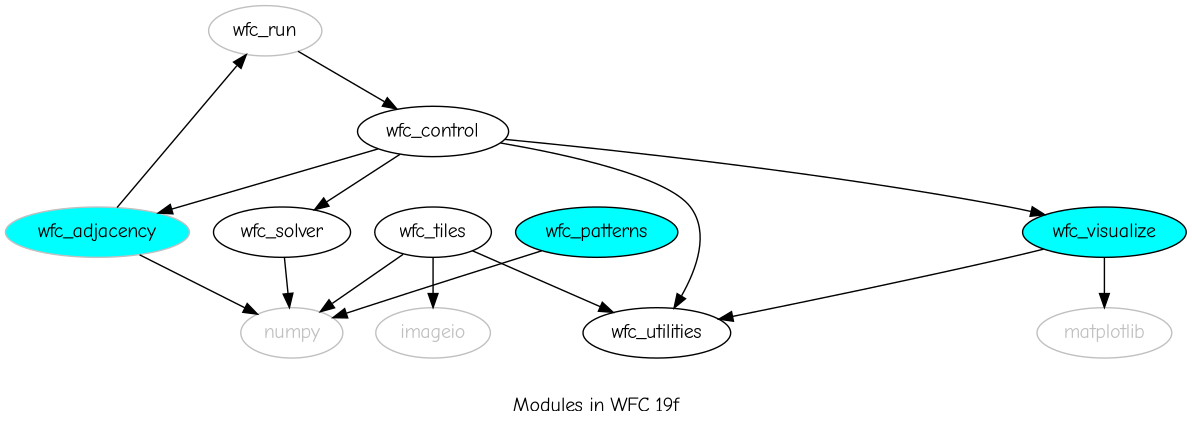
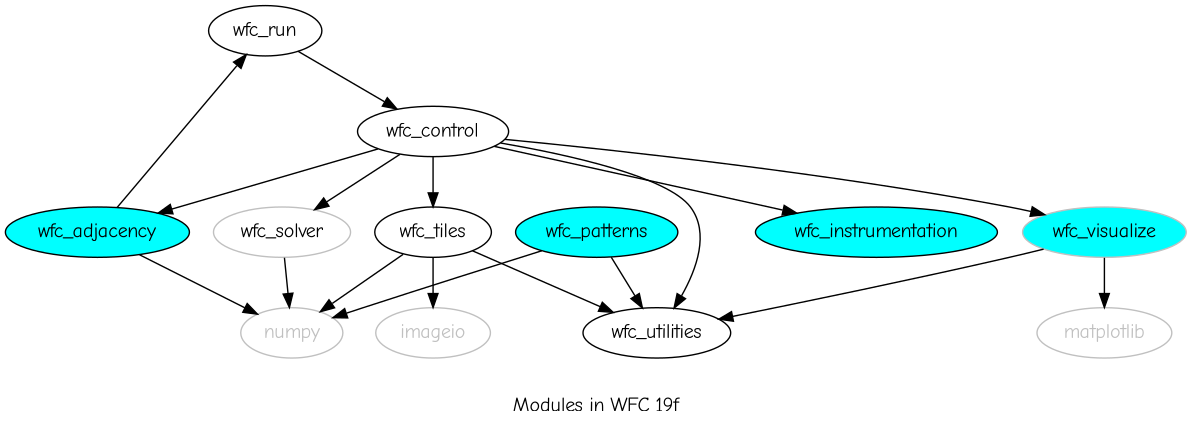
  digraph {
    fontname="Comic Neue"
    label="Modules in WFC 19f"
    node [fontname="Comic Neue"]
    edge [fontname="Comic Neue"]
-   wfc_run [color=gray]
+   wfc_run
    wfc_control
    wfc_utilities
-   wfc_solver
+   wfc_solver [color=gray]
    wfc_tiles
-   wfc_adjacency [fillcolor=cyan style=filled color=gray]
-   wfc_visualize [fillcolor=cyan style=filled]
+   wfc_adjacency [fillcolor=cyan style=filled]
+   wfc_visualize [fillcolor=cyan style=filled color=gray]
+   wfc_instrumentation [fillcolor=cyan style=filled]
    numpy [color=gray fontcolor=gray]
    imageio [color=gray fontcolor=gray]
    wfc_patterns [fillcolor=cyan style=filled]
    matplotlib [color=gray fontcolor=gray]
    wfc_run -> wfc_control
    wfc_control -> wfc_utilities
    wfc_control -> wfc_solver
+   wfc_control -> wfc_tiles
    wfc_control -> wfc_adjacency
    wfc_control -> wfc_visualize
+   wfc_control -> wfc_instrumentation
    wfc_solver -> numpy
    wfc_tiles -> wfc_utilities
    wfc_tiles -> numpy
    wfc_tiles -> imageio
    wfc_adjacency -> wfc_run
    wfc_adjacency -> numpy
    wfc_visualize -> wfc_utilities
    wfc_visualize -> matplotlib
+   wfc_patterns -> wfc_utilities
    wfc_patterns -> numpy
  }
